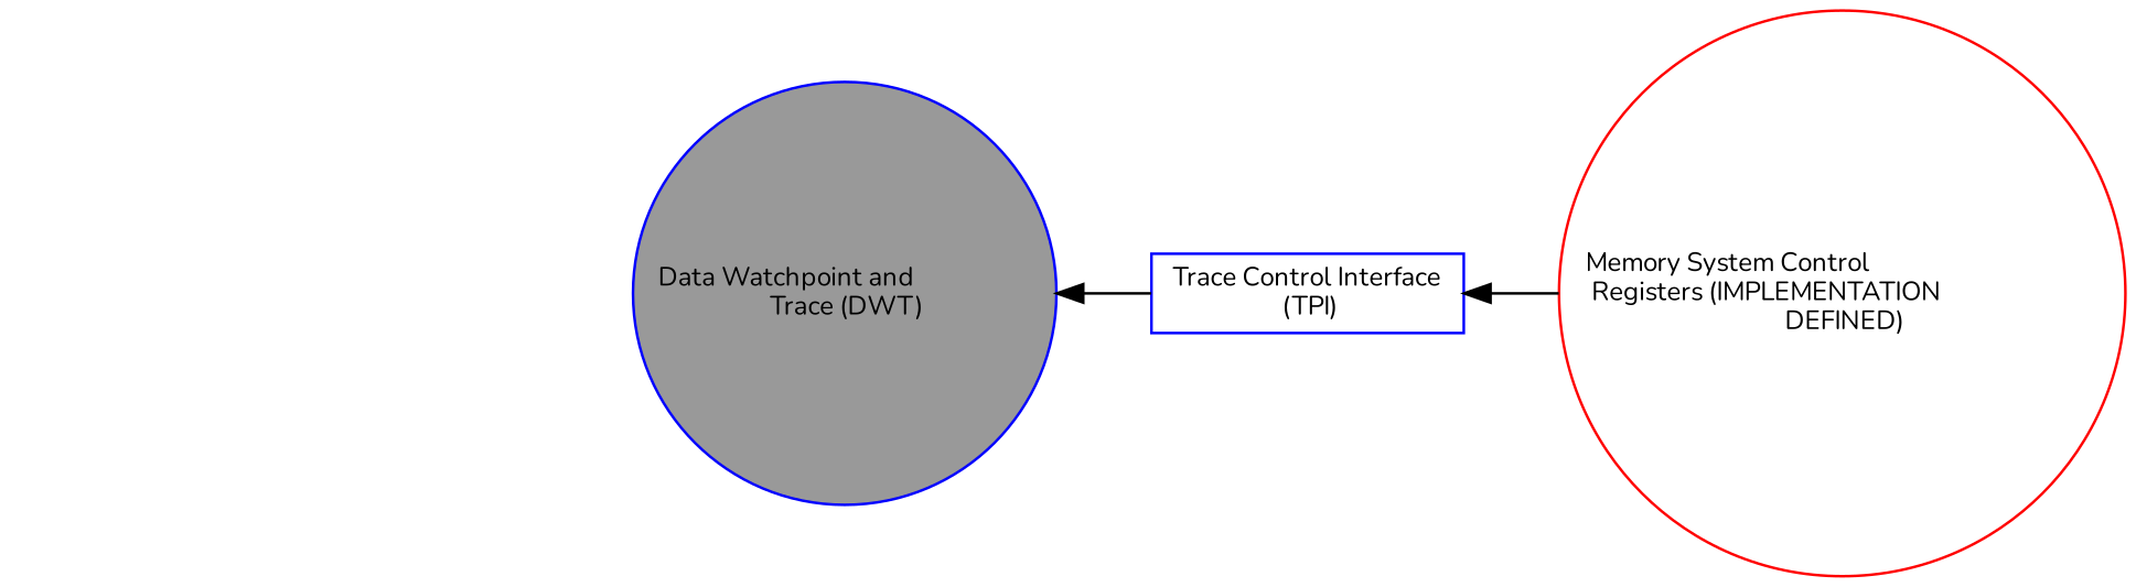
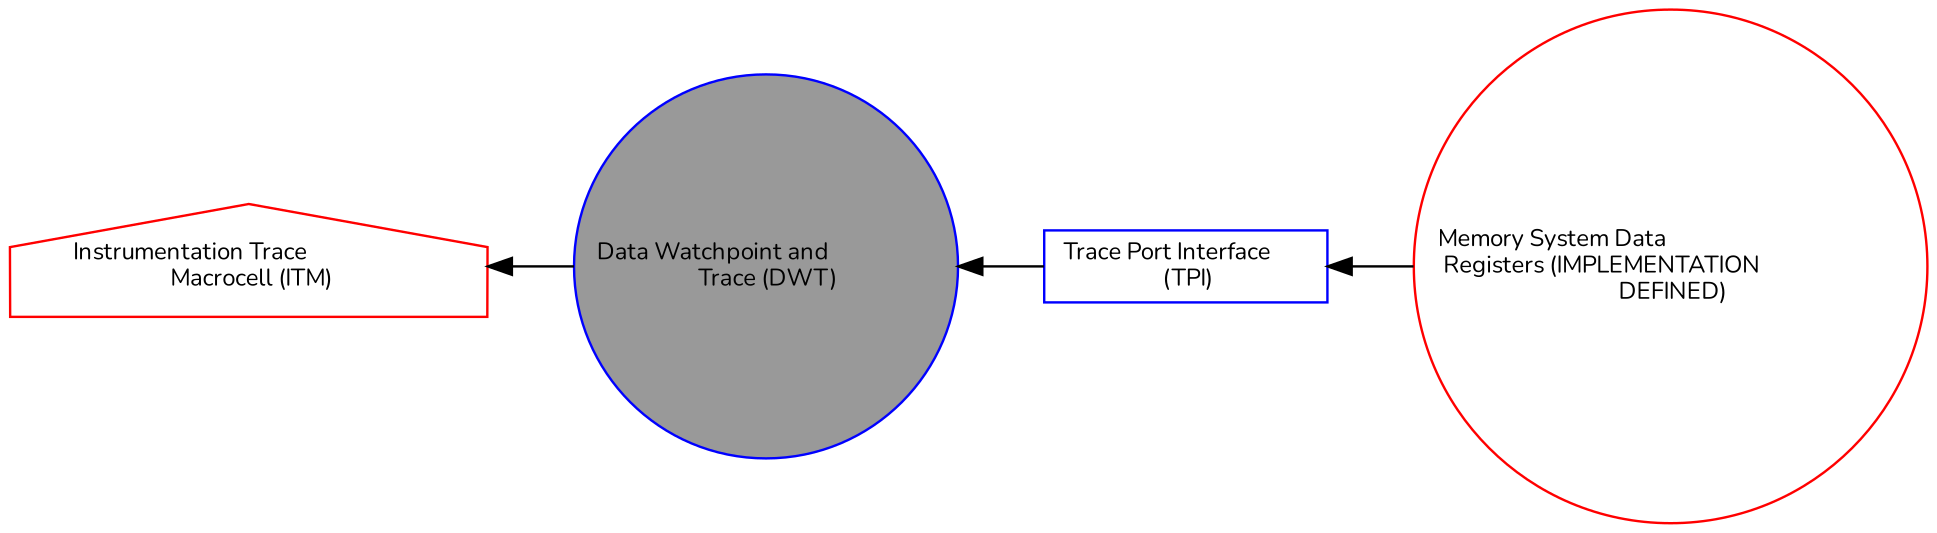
  digraph {
    fontname=Nunito
    rankdir=LR
    node [color=blue fillcolor=white fontname=Nunito fontsize=10 shape=circle style=filled]
    edge [dir=back fontname=Nunito fontsize=10 labelfontname=Helvetica labelfontsize=10 shape=plaintext style=solid]
    n1 [fillcolor=grey60 fontcolor=black height=0.2 label="Data Watchpoint and\l Trace (DWT)" width=0.4]
-   n2 [height=0.2 label="Trace Control Interface\l (TPI)" shape=box width=0.4]
-   n3 [color=red height=0.2 label="Memory System Control\l Registers (IMPLEMENTATION\l DEFINED)" width=0.4]
+   n2 [height=0.2 label="Trace Port Interface\l (TPI)" shape=box width=0.4]
+   n3 [color=red height=0.2 label="Memory System Data\l Registers (IMPLEMENTATION\l DEFINED)" width=0.4]
+   n4 [color=red height=0.2 label="Instrumentation Trace\l Macrocell (ITM)" shape=house width=0.4]
    n1 -> n2
    n2 -> n3
+   n4 -> n1
  }
